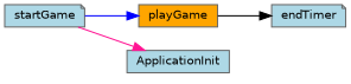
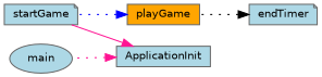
  digraph {
    rankdir=RL
    node [color=grey40 fillcolor=lightblue fontname=Helvetica fontsize=10 shape=note style=filled]
    edge [color=deeppink dir=back fontname=Helvetica fontsize=10 labelfontname=Helvetica labelfontsize=10 style=solid]
    n1 [color=gray40 fontcolor=black height=0.2 label=endTimer width=0.4]
    n2 [fillcolor=orange height=0.2 label=playGame shape=box width=0.4]
    n3 [height=0.2 label=startGame width=0.4]
+   n4 [height=0.2 label=main shape=ellipse width=0.4]
    n5 [height=0.2 label=ApplicationInit shape=box width=0.4]
-   n1 -> n2 [color=black]
-   n2 -> n3 [color=blue]
+   n1 -> n2 [color=black style=dotted]
+   n2 -> n3 [color=blue style=dotted]
    n5 -> n3
+   n5 -> n4 [style=dotted]
  }
